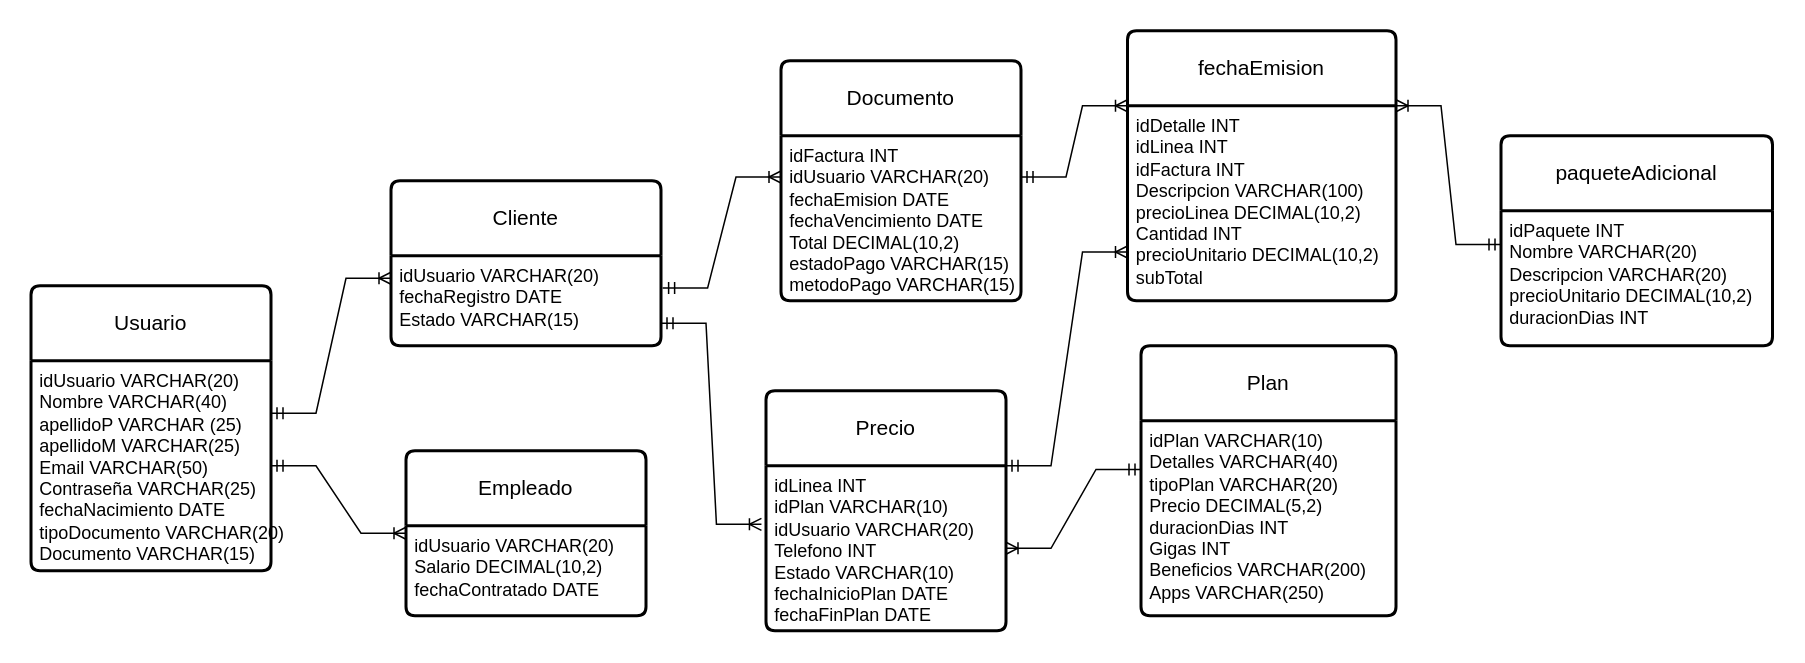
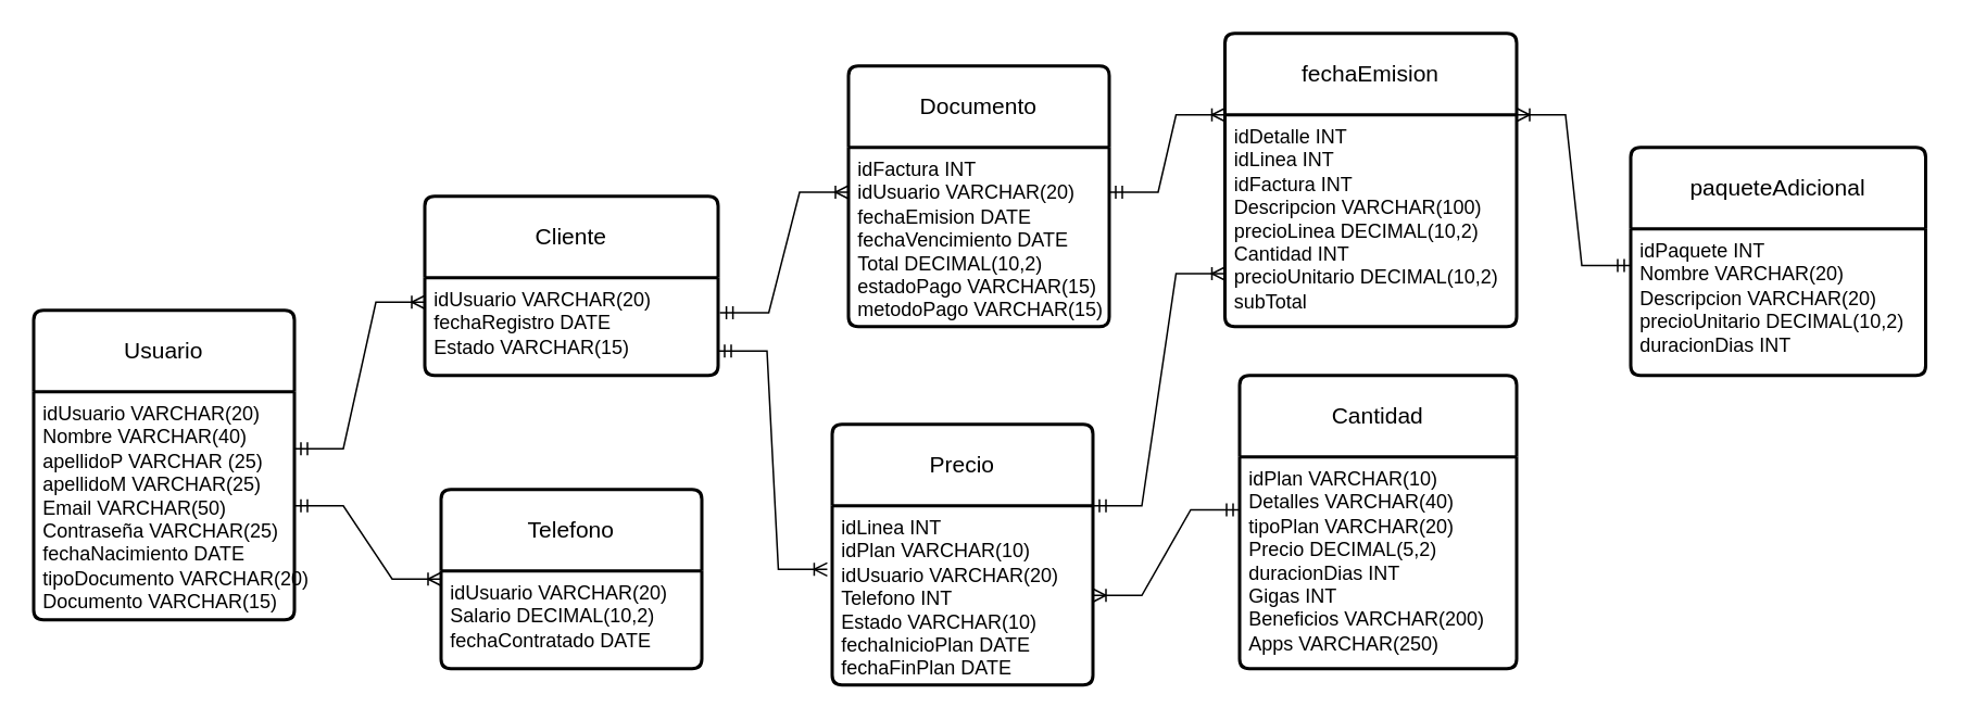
  <mxCell id="0" />
  <mxCell id="1" parent="0" />
  <mxCell id="2" value="Documento" style="swimlane;childLayout=stackLayout;horizontal=1;startSize=50;horizontalStack=0;rounded=1;fontSize=14;fontStyle=0;strokeWidth=2;resizeParent=0;resizeLast=1;shadow=0;dashed=0;align=center;arcSize=4;whiteSpace=wrap;html=1;" parent="1" vertex="1"><mxGeometry x="520" y="40" width="160" height="160" as="geometry"><mxRectangle x="120" y="270" width="80" height="50" as="alternateBounds" /></mxGeometry></mxCell>
  <mxCell id="3" value="idFactura INT&lt;div&gt;&lt;span style=&quot;background-color: initial;&quot;&gt;idUsuario VARCHAR(20)&lt;/span&gt;&lt;/div&gt;&lt;div&gt;&lt;span style=&quot;background-color: initial;&quot;&gt;fechaEmision DATE&lt;/span&gt;&lt;/div&gt;&lt;div&gt;&lt;span style=&quot;background-color: initial;&quot;&gt;fechaVencimiento DATE&lt;/span&gt;&lt;/div&gt;&lt;div&gt;Total DECIMAL(10,2)&lt;/div&gt;&lt;div&gt;estadoPago VARCHAR(15)&lt;/div&gt;&lt;div&gt;metodoPago VARCHAR(15)&lt;/div&gt;" style="align=left;strokeColor=none;fillColor=none;spacingLeft=4;fontSize=12;verticalAlign=top;resizable=0;rotatable=0;part=1;html=1;" parent="2" vertex="1"><mxGeometry y="50" width="160" height="110" as="geometry" /></mxCell>
  <mxCell id="4" value="Usuario" style="swimlane;childLayout=stackLayout;horizontal=1;startSize=50;horizontalStack=0;rounded=1;fontSize=14;fontStyle=0;strokeWidth=2;resizeParent=0;resizeLast=1;shadow=0;dashed=0;align=center;arcSize=4;whiteSpace=wrap;html=1;" parent="1" vertex="1"><mxGeometry x="20" y="190" width="160" height="190" as="geometry"><mxRectangle x="120" y="270" width="80" height="50" as="alternateBounds" /></mxGeometry></mxCell>
  <mxCell id="5" value="idUsuario VARCHAR(20)&lt;div&gt;Nombre VARCHAR(40)&lt;/div&gt;&lt;div&gt;apellidoP VARCHAR (25)&lt;/div&gt;&lt;div&gt;apellidoM VARCHAR(25)&lt;/div&gt;&lt;div&gt;Email VARCHAR(50)&lt;/div&gt;&lt;div&gt;Contraseña VARCHAR(25)&lt;/div&gt;&lt;div&gt;fechaNacimiento DATE&lt;/div&gt;&lt;div&gt;tipoDocumento VARCHAR(20)&lt;/div&gt;&lt;div&gt;Documento VARCHAR(15)&lt;/div&gt;" style="align=left;strokeColor=none;fillColor=none;spacingLeft=4;fontSize=12;verticalAlign=top;resizable=0;rotatable=0;part=1;html=1;" parent="4" vertex="1"><mxGeometry y="50" width="160" height="140" as="geometry" /></mxCell>
- <mxCell id="6" value="Empleado" style="swimlane;childLayout=stackLayout;horizontal=1;startSize=50;horizontalStack=0;rounded=1;fontSize=14;fontStyle=0;strokeWidth=2;resizeParent=0;resizeLast=1;shadow=0;dashed=0;align=center;arcSize=4;whiteSpace=wrap;html=1;" parent="1" vertex="1"><mxGeometry x="270" y="300" width="160" height="110" as="geometry"><mxRectangle x="120" y="270" width="80" height="50" as="alternateBounds" /></mxGeometry></mxCell>
+ <mxCell id="6" value="Telefono" style="swimlane;childLayout=stackLayout;horizontal=1;startSize=50;horizontalStack=0;rounded=1;fontSize=14;fontStyle=0;strokeWidth=2;resizeParent=0;resizeLast=1;shadow=0;dashed=0;align=center;arcSize=4;whiteSpace=wrap;html=1;" parent="1" vertex="1"><mxGeometry x="270" y="300" width="160" height="110" as="geometry"><mxRectangle x="120" y="270" width="80" height="50" as="alternateBounds" /></mxGeometry></mxCell>
  <mxCell id="7" value="idUsuario VARCHAR(20)&lt;div&gt;Salario DECIMAL(10,2)&lt;/div&gt;&lt;div&gt;fechaContratado DATE&lt;/div&gt;" style="align=left;strokeColor=none;fillColor=none;spacingLeft=4;fontSize=12;verticalAlign=top;resizable=0;rotatable=0;part=1;html=1;" parent="6" vertex="1"><mxGeometry y="50" width="160" height="60" as="geometry" /></mxCell>
  <mxCell id="8" value="Precio" style="swimlane;childLayout=stackLayout;horizontal=1;startSize=50;horizontalStack=0;rounded=1;fontSize=14;fontStyle=0;strokeWidth=2;resizeParent=0;resizeLast=1;shadow=0;dashed=0;align=center;arcSize=4;whiteSpace=wrap;html=1;" parent="1" vertex="1"><mxGeometry x="510" y="260" width="160" height="160" as="geometry"><mxRectangle x="120" y="270" width="80" height="50" as="alternateBounds" /></mxGeometry></mxCell>
  <mxCell id="9" value="idLinea INT&lt;div&gt;idPlan VARCHAR(10)&lt;/div&gt;&lt;div&gt;idUsuario VARCHAR(20)&lt;/div&gt;&lt;div&gt;Telefono INT&lt;/div&gt;&lt;div&gt;Estado VARCHAR(10)&lt;/div&gt;&lt;div&gt;fechaInicioPlan DATE&lt;/div&gt;&lt;div&gt;fechaFinPlan DATE&lt;/div&gt;" style="align=left;strokeColor=none;fillColor=none;spacingLeft=4;fontSize=12;verticalAlign=top;resizable=0;rotatable=0;part=1;html=1;" parent="8" vertex="1"><mxGeometry y="50" width="160" height="110" as="geometry" /></mxCell>
  <mxCell id="10" value="fechaEmision" style="swimlane;childLayout=stackLayout;horizontal=1;startSize=50;horizontalStack=0;rounded=1;fontSize=14;fontStyle=0;strokeWidth=2;resizeParent=0;resizeLast=1;shadow=0;dashed=0;align=center;arcSize=4;whiteSpace=wrap;html=1;" parent="1" vertex="1"><mxGeometry x="751" y="20" width="179" height="180" as="geometry"><mxRectangle x="120" y="270" width="80" height="50" as="alternateBounds" /></mxGeometry></mxCell>
  <mxCell id="11" value="&lt;div&gt;idDetalle INT&lt;/div&gt;idLinea INT&lt;div&gt;idFactura INT&lt;/div&gt;&lt;div&gt;Descripcion VARCHAR(100)&lt;/div&gt;&lt;div&gt;precioLinea DECIMAL(10,2)&lt;/div&gt;&lt;div&gt;Cantidad INT&lt;/div&gt;&lt;div&gt;precioUnitario DECIMAL(10,2)&lt;/div&gt;&lt;div&gt;subTotal&lt;/div&gt;" style="align=left;strokeColor=none;fillColor=none;spacingLeft=4;fontSize=12;verticalAlign=top;resizable=0;rotatable=0;part=1;html=1;" parent="10" vertex="1"><mxGeometry y="50" width="179" height="130" as="geometry" /></mxCell>
  <mxCell id="12" value="Cliente" style="swimlane;childLayout=stackLayout;horizontal=1;startSize=50;horizontalStack=0;rounded=1;fontSize=14;fontStyle=0;strokeWidth=2;resizeParent=0;resizeLast=1;shadow=0;dashed=0;align=center;arcSize=4;whiteSpace=wrap;html=1;" parent="1" vertex="1"><mxGeometry x="260" y="120" width="180" height="110" as="geometry"><mxRectangle x="120" y="270" width="80" height="50" as="alternateBounds" /></mxGeometry></mxCell>
  <mxCell id="13" value="idUsuario VARCHAR(20)&lt;div&gt;fechaRegistro DATE&lt;/div&gt;&lt;div&gt;Estado VARCHAR(15)&lt;/div&gt;" style="align=left;strokeColor=none;fillColor=none;spacingLeft=4;fontSize=12;verticalAlign=top;resizable=0;rotatable=0;part=1;html=1;" parent="12" vertex="1"><mxGeometry y="50" width="180" height="60" as="geometry" /></mxCell>
  <mxCell id="14" value="" style="edgeStyle=entityRelationEdgeStyle;fontSize=12;html=1;endArrow=ERoneToMany;startArrow=ERmandOne;rounded=0;exitX=1;exitY=0.25;exitDx=0;exitDy=0;entryX=0;entryY=0.25;entryDx=0;entryDy=0;" parent="1" source="5" target="13" edge="1"><mxGeometry width="100" height="100" relative="1" as="geometry"><mxPoint x="430" y="410" as="sourcePoint" /><mxPoint x="530" y="310" as="targetPoint" /></mxGeometry></mxCell>
  <mxCell id="15" value="" style="edgeStyle=entityRelationEdgeStyle;fontSize=12;html=1;endArrow=ERoneToMany;startArrow=ERmandOne;rounded=0;exitX=1;exitY=0.5;exitDx=0;exitDy=0;entryX=0;entryY=0.5;entryDx=0;entryDy=0;" parent="1" source="5" target="6" edge="1"><mxGeometry width="100" height="100" relative="1" as="geometry"><mxPoint x="210" y="390" as="sourcePoint" /><mxPoint x="300" y="308" as="targetPoint" /></mxGeometry></mxCell>
  <mxCell id="16" value="" style="edgeStyle=entityRelationEdgeStyle;fontSize=12;html=1;endArrow=ERoneToMany;startArrow=ERmandOne;rounded=0;entryX=0;entryY=0.25;entryDx=0;entryDy=0;exitX=1.006;exitY=0.357;exitDx=0;exitDy=0;exitPerimeter=0;" parent="1" source="13" target="3" edge="1"><mxGeometry width="100" height="100" relative="1" as="geometry"><mxPoint x="490" y="340" as="sourcePoint" /><mxPoint x="560" as="targetPoint" y="290" /></mxGeometry></mxCell>
  <mxCell id="17" value="" style="edgeStyle=entityRelationEdgeStyle;fontSize=12;html=1;endArrow=ERoneToMany;startArrow=ERmandOne;rounded=0;exitX=1;exitY=0.75;exitDx=0;exitDy=0;entryX=-0.019;entryY=0.355;entryDx=0;entryDy=0;entryPerimeter=0;" parent="1" source="13" target="9" edge="1"><mxGeometry width="100" height="100" relative="1" as="geometry"><mxPoint x="220" y="400" as="sourcePoint" /><mxPoint x="580" y="470" as="targetPoint" /></mxGeometry></mxCell>
  <mxCell id="18" value="" style="edgeStyle=entityRelationEdgeStyle;fontSize=12;html=1;endArrow=ERoneToMany;startArrow=ERmandOne;rounded=0;entryX=1;entryY=0.5;entryDx=0;entryDy=0;exitX=0;exitY=0.25;exitDx=0;exitDy=0;" parent="1" source="21" target="9" edge="1"><mxGeometry width="100" height="100" relative="1" as="geometry"><mxPoint x="740" y="530" as="sourcePoint" /><mxPoint x="817" y="420" as="targetPoint" /></mxGeometry></mxCell>
  <mxCell id="19" value="" style="edgeStyle=entityRelationEdgeStyle;fontSize=12;html=1;endArrow=ERoneToMany;startArrow=ERmandOne;rounded=0;exitX=1;exitY=0.25;exitDx=0;exitDy=0;entryX=0;entryY=0;entryDx=0;entryDy=0;" parent="1" source="3" target="11" edge="1"><mxGeometry width="100" height="100" relative="1" as="geometry"><mxPoint x="810" y="327" as="sourcePoint" /><mxPoint x="720" y="300" as="targetPoint" /></mxGeometry></mxCell>
- <mxCell id="20" value="Plan" style="swimlane;childLayout=stackLayout;horizontal=1;startSize=50;horizontalStack=0;rounded=1;fontSize=14;fontStyle=0;strokeWidth=2;resizeParent=0;resizeLast=1;shadow=0;dashed=0;align=center;arcSize=4;whiteSpace=wrap;html=1;" parent="1" vertex="1"><mxGeometry x="760" y="230" width="170" height="180" as="geometry"><mxRectangle x="120" y="270" width="80" height="50" as="alternateBounds" /></mxGeometry></mxCell>
+ <mxCell id="20" value="Cantidad" style="swimlane;childLayout=stackLayout;horizontal=1;startSize=50;horizontalStack=0;rounded=1;fontSize=14;fontStyle=0;strokeWidth=2;resizeParent=0;resizeLast=1;shadow=0;dashed=0;align=center;arcSize=4;whiteSpace=wrap;html=1;" parent="1" vertex="1"><mxGeometry x="760" y="230" width="170" height="180" as="geometry"><mxRectangle x="120" y="270" width="80" height="50" as="alternateBounds" /></mxGeometry></mxCell>
  <mxCell id="21" value="&lt;div&gt;idPlan VARCHAR(10)&lt;/div&gt;&lt;div&gt;Detalles VARCHAR(40)&lt;/div&gt;&lt;div&gt;tipoPlan VARCHAR(20)&lt;/div&gt;&lt;div&gt;Precio DECIMAL(5,2)&lt;/div&gt;&lt;div&gt;duracionDias INT&lt;/div&gt;&lt;div&gt;Gigas INT&lt;/div&gt;&lt;div&gt;Beneficios VARCHAR(200)&lt;/div&gt;&lt;div&gt;Apps VARCHAR(250)&lt;/div&gt;" style="align=left;strokeColor=none;fillColor=none;spacingLeft=4;fontSize=12;verticalAlign=top;resizable=0;rotatable=0;part=1;html=1;" parent="20" vertex="1"><mxGeometry y="50" width="170" height="130" as="geometry" /></mxCell>
  <mxCell id="22" value="" style="edgeStyle=entityRelationEdgeStyle;fontSize=12;html=1;endArrow=ERoneToMany;startArrow=ERmandOne;rounded=0;entryX=0;entryY=0.75;entryDx=0;entryDy=0;exitX=1;exitY=0;exitDx=0;exitDy=0;" parent="1" source="9" target="11" edge="1"><mxGeometry width="100" height="100" relative="1" as="geometry"><mxPoint x="760" y="303" as="sourcePoint" /><mxPoint x="680" y="418" as="targetPoint" /></mxGeometry></mxCell>
  <mxCell id="23" value="paqueteAdicional" style="swimlane;childLayout=stackLayout;horizontal=1;startSize=50;horizontalStack=0;rounded=1;fontSize=14;fontStyle=0;strokeWidth=2;resizeParent=0;resizeLast=1;shadow=0;dashed=0;align=center;arcSize=4;whiteSpace=wrap;html=1;" parent="1" vertex="1"><mxGeometry x="1000" y="90" width="181" height="140" as="geometry" /></mxCell>
  <mxCell id="24" value="idPaquete INT&lt;div&gt;Nombre VARCHAR(20)&lt;/div&gt;&lt;div&gt;Descripcion VARCHAR(20)&lt;/div&gt;&lt;div&gt;precioUnitario DECIMAL(10,2)&lt;/div&gt;&lt;div&gt;duracionDias INT&lt;/div&gt;" style="align=left;strokeColor=none;fillColor=none;spacingLeft=4;fontSize=12;verticalAlign=top;resizable=0;rotatable=0;part=1;html=1;" parent="23" vertex="1"><mxGeometry y="50" width="181" height="90" as="geometry" /></mxCell>
  <mxCell id="25" value="" style="edgeStyle=entityRelationEdgeStyle;fontSize=12;html=1;endArrow=ERoneToMany;startArrow=ERmandOne;rounded=0;exitX=0;exitY=0.25;exitDx=0;exitDy=0;entryX=1;entryY=0;entryDx=0;entryDy=0;" parent="1" source="24" target="11" edge="1"><mxGeometry width="100" height="100" relative="1" as="geometry"><mxPoint x="1220" y="90" as="sourcePoint" /><mxPoint x="960" y="60" as="targetPoint" /></mxGeometry></mxCell>
